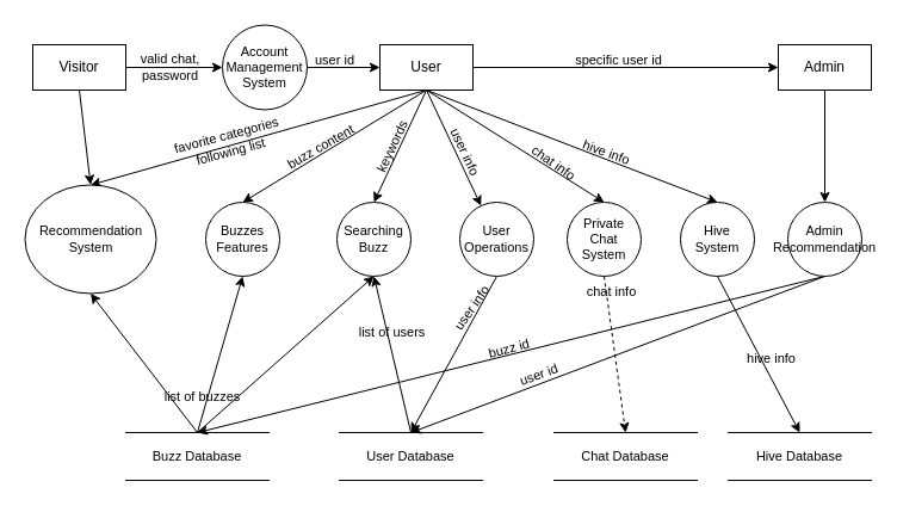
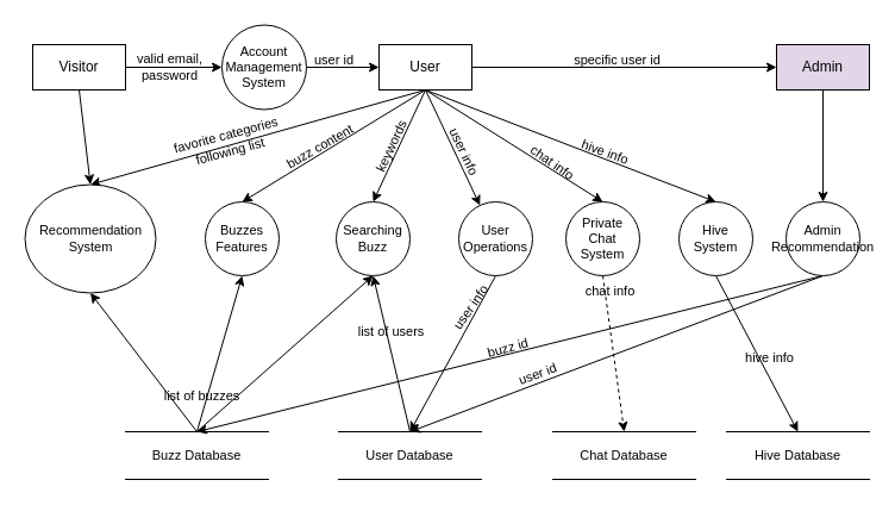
  <mxCell id="0" />
  <mxCell id="1" parent="0" />
  <mxCell id="2" style="edgeStyle=orthogonalEdgeStyle;rounded=0;orthogonalLoop=1;jettySize=auto;html=1;exitX=1;exitY=0.5;exitDx=0;exitDy=0;entryX=0;entryY=0.5;entryDx=0;entryDy=0;fontSize=11;" edge="1" parent="1" source="4" target="14"><mxGeometry relative="1" as="geometry" /></mxCell>
  <mxCell id="3" style="edgeStyle=none;rounded=0;orthogonalLoop=1;jettySize=auto;html=1;exitX=0.5;exitY=1;exitDx=0;exitDy=0;fontSize=11;entryX=0.5;entryY=0;entryDx=0;entryDy=0;" edge="1" parent="1" source="4" target="25"><mxGeometry relative="1" as="geometry"><mxPoint x="170" y="116.857" as="targetPoint" /></mxGeometry></mxCell>
  <mxCell id="4" value="Visitor" style="rounded=0;whiteSpace=wrap;html=1;" vertex="1" parent="1"><mxGeometry x="27" y="37" width="78" height="38" as="geometry" /></mxCell>
  <mxCell id="5" style="edgeStyle=orthogonalEdgeStyle;rounded=0;orthogonalLoop=1;jettySize=auto;html=1;exitX=1;exitY=0.5;exitDx=0;exitDy=0;entryX=0;entryY=0.5;entryDx=0;entryDy=0;fontSize=11;" edge="1" parent="1" source="12" target="17"><mxGeometry relative="1" as="geometry" /></mxCell>
  <mxCell id="6" value="" style="edgeStyle=none;rounded=0;orthogonalLoop=1;jettySize=auto;html=1;fontSize=11;exitX=0.5;exitY=1;exitDx=0;exitDy=0;" edge="1" parent="1" source="12" target="24"><mxGeometry relative="1" as="geometry" /></mxCell>
  <mxCell id="7" style="edgeStyle=none;rounded=0;orthogonalLoop=1;jettySize=auto;html=1;exitX=0.5;exitY=1;exitDx=0;exitDy=0;entryX=0.5;entryY=0;entryDx=0;entryDy=0;fontSize=11;" edge="1" parent="1" source="12" target="25"><mxGeometry relative="1" as="geometry" /></mxCell>
  <mxCell id="8" style="edgeStyle=none;rounded=0;orthogonalLoop=1;jettySize=auto;html=1;exitX=0.5;exitY=1;exitDx=0;exitDy=0;entryX=0.5;entryY=0;entryDx=0;entryDy=0;fontSize=11;" edge="1" parent="1" source="12" target="26"><mxGeometry relative="1" as="geometry" /></mxCell>
  <mxCell id="9" style="edgeStyle=none;rounded=0;orthogonalLoop=1;jettySize=auto;html=1;exitX=0.5;exitY=1;exitDx=0;exitDy=0;entryX=0.5;entryY=0;entryDx=0;entryDy=0;fontSize=11;" edge="1" parent="1" source="12" target="34"><mxGeometry relative="1" as="geometry" /></mxCell>
  <mxCell id="10" style="edgeStyle=none;rounded=0;orthogonalLoop=1;jettySize=auto;html=1;exitX=0.5;exitY=1;exitDx=0;exitDy=0;entryX=0.5;entryY=0;entryDx=0;entryDy=0;fontSize=11;" edge="1" parent="1" source="12" target="36"><mxGeometry relative="1" as="geometry" /></mxCell>
  <mxCell id="11" style="edgeStyle=none;rounded=0;orthogonalLoop=1;jettySize=auto;html=1;exitX=0.5;exitY=1;exitDx=0;exitDy=0;entryX=0.5;entryY=0;entryDx=0;entryDy=0;fontSize=11;" edge="1" parent="1" source="12" target="39"><mxGeometry relative="1" as="geometry" /></mxCell>
  <mxCell id="12" value="User" style="rounded=0;whiteSpace=wrap;html=1;" vertex="1" parent="1"><mxGeometry x="318" y="37" width="78" height="38" as="geometry" /></mxCell>
  <mxCell id="13" value="" style="edgeStyle=orthogonalEdgeStyle;rounded=0;orthogonalLoop=1;jettySize=auto;html=1;fontSize=11;" edge="1" parent="1" source="14" target="12"><mxGeometry relative="1" as="geometry" /></mxCell>
  <mxCell id="14" value="Account &lt;br&gt;Management&lt;br&gt;System" style="ellipse;whiteSpace=wrap;html=1;aspect=fixed;fontSize=11;" vertex="1" parent="1"><mxGeometry x="186" y="20.5" width="71" height="71" as="geometry" /></mxCell>
- <mxCell id="15" value="valid chat,&lt;br&gt;password" style="text;html=1;align=center;verticalAlign=middle;resizable=0;points=[];autosize=1;strokeColor=none;fillColor=none;fontSize=11;" vertex="1" parent="1"><mxGeometry x="105" y="37" width="73" height="38" as="geometry" /></mxCell>
+ <mxCell id="15" value="valid email,&lt;br&gt;password" style="text;html=1;align=center;verticalAlign=middle;resizable=0;points=[];autosize=1;strokeColor=none;fillColor=none;fontSize=11;" vertex="1" parent="1"><mxGeometry x="105" y="37" width="73" height="38" as="geometry" /></mxCell>
  <mxCell id="16" style="edgeStyle=none;rounded=0;orthogonalLoop=1;jettySize=auto;html=1;exitX=0.5;exitY=1;exitDx=0;exitDy=0;entryX=0.5;entryY=0;entryDx=0;entryDy=0;fontSize=11;" edge="1" parent="1" source="17" target="22"><mxGeometry relative="1" as="geometry" /></mxCell>
- <mxCell id="17" value="Admin" style="rounded=0;whiteSpace=wrap;html=1;" vertex="1" parent="1"><mxGeometry x="652" y="37" width="78" height="38" as="geometry" /></mxCell>
+ <mxCell id="17" value="Admin" style="rounded=0;whiteSpace=wrap;html=1;fillColor=#e1d5e7;" vertex="1" parent="1"><mxGeometry x="652" y="37" width="78" height="38" as="geometry" /></mxCell>
  <mxCell id="18" value="user id" style="text;html=1;align=center;verticalAlign=middle;resizable=0;points=[];autosize=1;strokeColor=none;fillColor=none;fontSize=11;" vertex="1" parent="1"><mxGeometry x="254" y="37" width="51" height="25" as="geometry" /></mxCell>
  <mxCell id="19" value="specific user id" style="text;html=1;align=center;verticalAlign=middle;resizable=0;points=[];autosize=1;strokeColor=none;fillColor=none;fontSize=11;" vertex="1" parent="1"><mxGeometry x="472" y="37" width="91" height="25" as="geometry" /></mxCell>
  <mxCell id="20" style="edgeStyle=none;rounded=0;orthogonalLoop=1;jettySize=auto;html=1;exitX=0.5;exitY=1;exitDx=0;exitDy=0;entryX=0.5;entryY=0;entryDx=0;entryDy=0;fontSize=11;" edge="1" parent="1" source="22" target="32"><mxGeometry relative="1" as="geometry" /></mxCell>
  <mxCell id="21" style="edgeStyle=none;rounded=0;orthogonalLoop=1;jettySize=auto;html=1;exitX=0.5;exitY=1;exitDx=0;exitDy=0;entryX=0.5;entryY=0;entryDx=0;entryDy=0;fontSize=11;" edge="1" parent="1" source="22" target="28"><mxGeometry relative="1" as="geometry" /></mxCell>
  <mxCell id="22" value="Admin Recommendation" style="ellipse;whiteSpace=wrap;html=1;aspect=fixed;fontSize=11;" vertex="1" parent="1"><mxGeometry x="660" y="169" width="62" height="62" as="geometry" /></mxCell>
  <mxCell id="23" style="edgeStyle=none;rounded=0;orthogonalLoop=1;jettySize=auto;html=1;exitX=0.5;exitY=1;exitDx=0;exitDy=0;entryX=0.5;entryY=0;entryDx=0;entryDy=0;fontSize=11;" edge="1" parent="1" source="24" target="28"><mxGeometry relative="1" as="geometry" /></mxCell>
  <mxCell id="24" value="User Operations" style="ellipse;whiteSpace=wrap;html=1;aspect=fixed;fontSize=11;" vertex="1" parent="1"><mxGeometry x="385" y="169" width="62" height="62" as="geometry" /></mxCell>
  <mxCell id="25" value="Recommendation&lt;br&gt;System" style="ellipse;whiteSpace=wrap;html=1;aspect=fixed;fontSize=11;" vertex="1" parent="1"><mxGeometry x="20.5" y="154.5" width="110" height="91" as="geometry" /></mxCell>
  <mxCell id="26" value="Searching Buzz" style="ellipse;whiteSpace=wrap;html=1;aspect=fixed;fontSize=11;" vertex="1" parent="1"><mxGeometry x="282" y="169" width="62" height="62" as="geometry" /></mxCell>
  <mxCell id="27" style="edgeStyle=none;rounded=0;orthogonalLoop=1;jettySize=auto;html=1;exitX=0.5;exitY=0;exitDx=0;exitDy=0;entryX=0.5;entryY=1;entryDx=0;entryDy=0;fontSize=11;" edge="1" parent="1" source="28" target="26"><mxGeometry relative="1" as="geometry" /></mxCell>
  <mxCell id="28" value="&lt;span style=&quot;font-size: 11px;&quot;&gt;User Database&lt;/span&gt;" style="shape=partialRectangle;whiteSpace=wrap;html=1;left=0;right=0;fillColor=none;rounded=0;strokeColor=default;fontFamily=Helvetica;fontSize=12;fontColor=default;" vertex="1" parent="1"><mxGeometry x="284" y="362" width="120" height="40" as="geometry" /></mxCell>
  <mxCell id="29" style="edgeStyle=none;rounded=0;orthogonalLoop=1;jettySize=auto;html=1;exitX=0.5;exitY=0;exitDx=0;exitDy=0;entryX=0.5;entryY=1;entryDx=0;entryDy=0;fontSize=11;" edge="1" parent="1" source="32" target="25"><mxGeometry relative="1" as="geometry" /></mxCell>
  <mxCell id="30" style="edgeStyle=none;rounded=0;orthogonalLoop=1;jettySize=auto;html=1;exitX=0.5;exitY=0;exitDx=0;exitDy=0;entryX=0.5;entryY=1;entryDx=0;entryDy=0;fontSize=11;" edge="1" parent="1" source="32" target="34"><mxGeometry relative="1" as="geometry" /></mxCell>
  <mxCell id="31" style="edgeStyle=none;rounded=0;orthogonalLoop=1;jettySize=auto;html=1;exitX=0.5;exitY=0;exitDx=0;exitDy=0;entryX=0.5;entryY=1;entryDx=0;entryDy=0;fontSize=11;" edge="1" parent="1" source="32" target="26"><mxGeometry relative="1" as="geometry" /></mxCell>
  <mxCell id="32" value="&lt;span style=&quot;font-size: 11px;&quot;&gt;Buzz Database&lt;/span&gt;" style="shape=partialRectangle;whiteSpace=wrap;html=1;left=0;right=0;fillColor=none;rounded=0;strokeColor=default;fontFamily=Helvetica;fontSize=12;fontColor=default;" vertex="1" parent="1"><mxGeometry x="105" y="362" width="120" height="40" as="geometry" /></mxCell>
  <mxCell id="33" value="&lt;span style=&quot;font-size: 11px;&quot;&gt;Chat Database&lt;/span&gt;" style="shape=partialRectangle;whiteSpace=wrap;html=1;left=0;right=0;fillColor=none;rounded=0;strokeColor=default;fontFamily=Helvetica;fontSize=12;fontColor=default;" vertex="1" parent="1"><mxGeometry x="464" y="362" width="120" height="40" as="geometry" /></mxCell>
  <mxCell id="34" value="Buzzes Features" style="ellipse;whiteSpace=wrap;html=1;aspect=fixed;fontSize=11;" vertex="1" parent="1"><mxGeometry x="172" y="169" width="62" height="62" as="geometry" /></mxCell>
  <mxCell id="35" style="edgeStyle=none;rounded=0;orthogonalLoop=1;jettySize=auto;html=1;exitX=0.5;exitY=1;exitDx=0;exitDy=0;entryX=0.5;entryY=0;entryDx=0;entryDy=0;fontSize=11;dashed=1;" edge="1" parent="1" source="36" target="33"><mxGeometry relative="1" as="geometry" /></mxCell>
  <mxCell id="36" value="Private Chat System" style="ellipse;whiteSpace=wrap;html=1;aspect=fixed;fontSize=11;" vertex="1" parent="1"><mxGeometry x="475" y="169" width="62" height="62" as="geometry" /></mxCell>
  <mxCell id="37" value="&lt;span style=&quot;font-size: 11px;&quot;&gt;Hive Database&lt;/span&gt;" style="shape=partialRectangle;whiteSpace=wrap;html=1;left=0;right=0;fillColor=none;rounded=0;strokeColor=default;fontFamily=Helvetica;fontSize=12;fontColor=default;" vertex="1" parent="1"><mxGeometry x="610" y="362" width="120" height="40" as="geometry" /></mxCell>
  <mxCell id="38" style="edgeStyle=none;rounded=0;orthogonalLoop=1;jettySize=auto;html=1;exitX=0.5;exitY=1;exitDx=0;exitDy=0;entryX=0.5;entryY=0;entryDx=0;entryDy=0;fontSize=11;" edge="1" parent="1" source="39" target="37"><mxGeometry relative="1" as="geometry" /></mxCell>
  <mxCell id="39" value="Hive System" style="ellipse;whiteSpace=wrap;html=1;aspect=fixed;fontSize=11;" vertex="1" parent="1"><mxGeometry x="570" y="169" width="62" height="62" as="geometry" /></mxCell>
  <mxCell id="40" value="favorite categories&lt;br&gt;following list" style="text;html=1;align=center;verticalAlign=middle;resizable=0;points=[];autosize=1;strokeColor=none;fillColor=none;fontSize=11;rotation=-15;" vertex="1" parent="1"><mxGeometry x="137" y="101" width="108" height="38" as="geometry" /></mxCell>
  <mxCell id="41" value="buzz content" style="text;html=1;align=center;verticalAlign=middle;resizable=0;points=[];autosize=1;strokeColor=none;fillColor=none;fontSize=11;rotation=-30;" vertex="1" parent="1"><mxGeometry x="228" y="110" width="80" height="25" as="geometry" /></mxCell>
  <mxCell id="42" value="keywords" style="text;html=1;align=center;verticalAlign=middle;resizable=0;points=[];autosize=1;strokeColor=none;fillColor=none;fontSize=11;rotation=-65;" vertex="1" parent="1"><mxGeometry x="296" y="110" width="64" height="25" as="geometry" /></mxCell>
  <mxCell id="43" value="user info" style="text;html=1;align=center;verticalAlign=middle;resizable=0;points=[];autosize=1;strokeColor=none;fillColor=none;fontSize=11;rotation=65;" vertex="1" parent="1"><mxGeometry x="360" y="114" width="60" height="25" as="geometry" /></mxCell>
  <mxCell id="44" value="chat info" style="text;html=1;align=center;verticalAlign=middle;resizable=0;points=[];autosize=1;strokeColor=none;fillColor=none;fontSize=11;rotation=35;" vertex="1" parent="1"><mxGeometry x="434" y="123" width="60" height="25" as="geometry" /></mxCell>
  <mxCell id="45" value="hive info" style="text;html=1;align=center;verticalAlign=middle;resizable=0;points=[];autosize=1;strokeColor=none;fillColor=none;fontSize=11;rotation=20;" vertex="1" parent="1"><mxGeometry x="478" y="114" width="59" height="25" as="geometry" /></mxCell>
  <mxCell id="46" value="list of buzzes" style="text;html=1;align=center;verticalAlign=middle;resizable=0;points=[];autosize=1;strokeColor=none;fillColor=none;fontSize=11;" vertex="1" parent="1"><mxGeometry x="128" y="319" width="82" height="25" as="geometry" /></mxCell>
  <mxCell id="47" value="list of users" style="text;html=1;align=center;verticalAlign=middle;resizable=0;points=[];autosize=1;strokeColor=none;fillColor=none;fontSize=11;" vertex="1" parent="1"><mxGeometry x="291" y="265" width="74" height="25" as="geometry" /></mxCell>
  <mxCell id="48" value="buzz id" style="text;html=1;align=center;verticalAlign=middle;resizable=0;points=[];autosize=1;strokeColor=none;fillColor=none;fontSize=11;rotation=-15;" vertex="1" parent="1"><mxGeometry x="399" y="279" width="53" height="25" as="geometry" /></mxCell>
  <mxCell id="49" value="user info" style="text;html=1;align=center;verticalAlign=middle;resizable=0;points=[];autosize=1;strokeColor=none;fillColor=none;fontSize=11;rotation=-55;" vertex="1" parent="1"><mxGeometry x="365" y="245.5" width="60" height="25" as="geometry" /></mxCell>
  <mxCell id="50" value="chat info" style="text;html=1;align=center;verticalAlign=middle;resizable=0;points=[];autosize=1;strokeColor=none;fillColor=none;fontSize=11;" vertex="1" parent="1"><mxGeometry x="482" y="231" width="60" height="25" as="geometry" /></mxCell>
  <mxCell id="51" value="user id" style="text;html=1;align=center;verticalAlign=middle;resizable=0;points=[];autosize=1;strokeColor=none;fillColor=none;fontSize=11;rotation=-20;" vertex="1" parent="1"><mxGeometry x="425" y="301" width="51" height="25" as="geometry" /></mxCell>
  <mxCell id="52" value="hive info" style="text;html=1;align=center;verticalAlign=middle;resizable=0;points=[];autosize=1;strokeColor=none;fillColor=none;fontSize=11;" vertex="1" parent="1"><mxGeometry x="616" y="287" width="59" height="25" as="geometry" /></mxCell>
